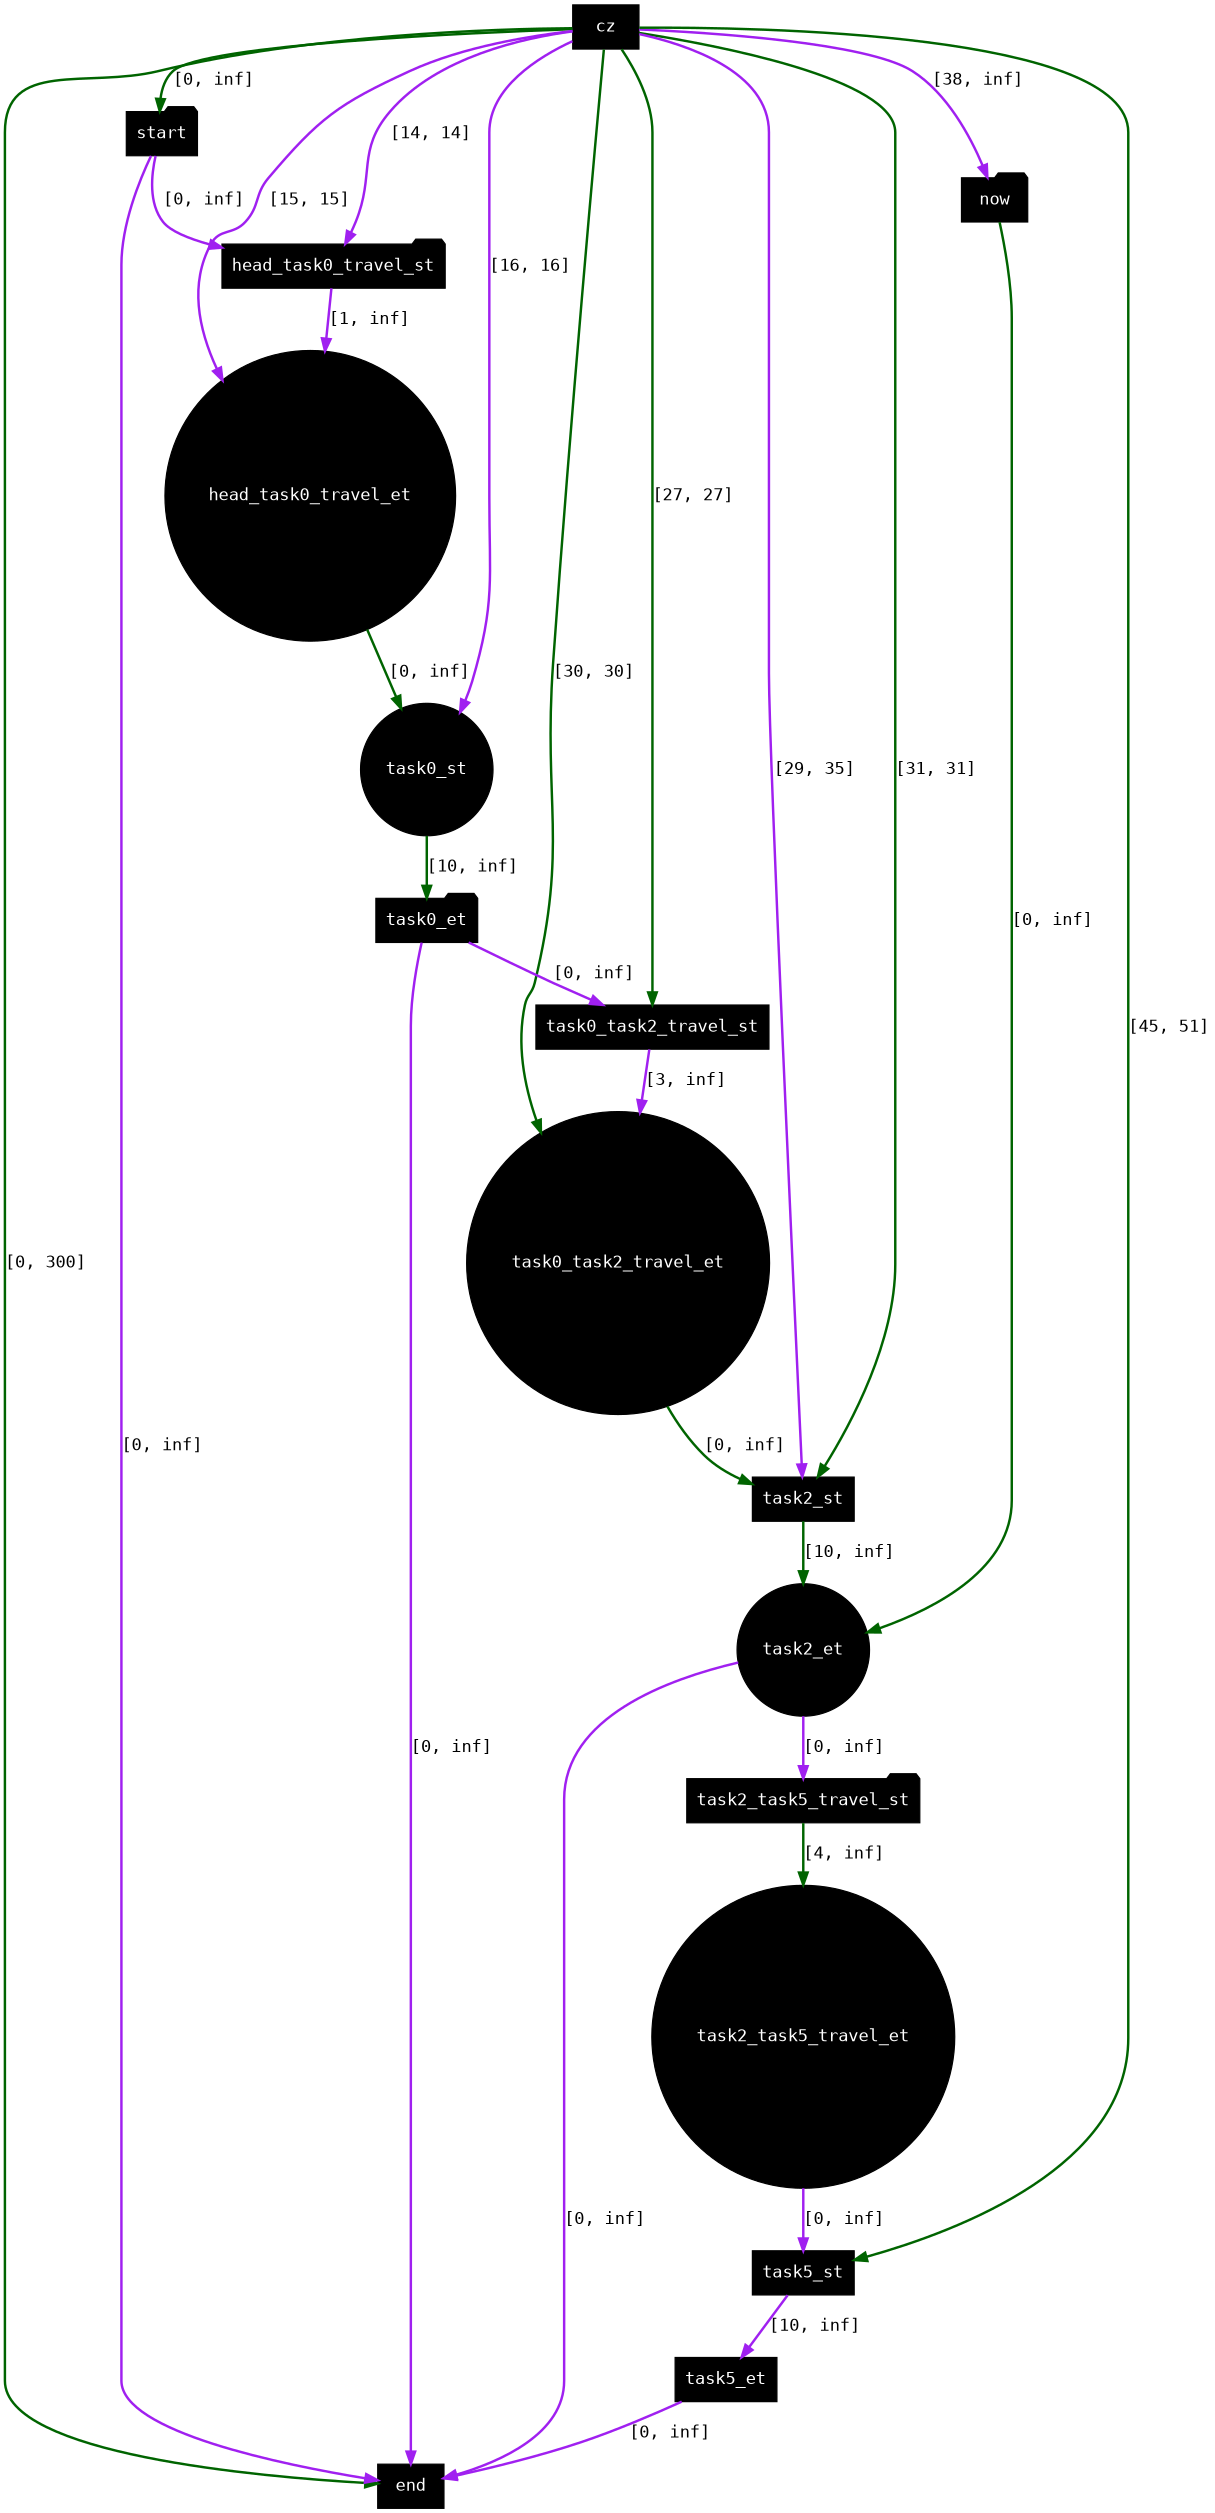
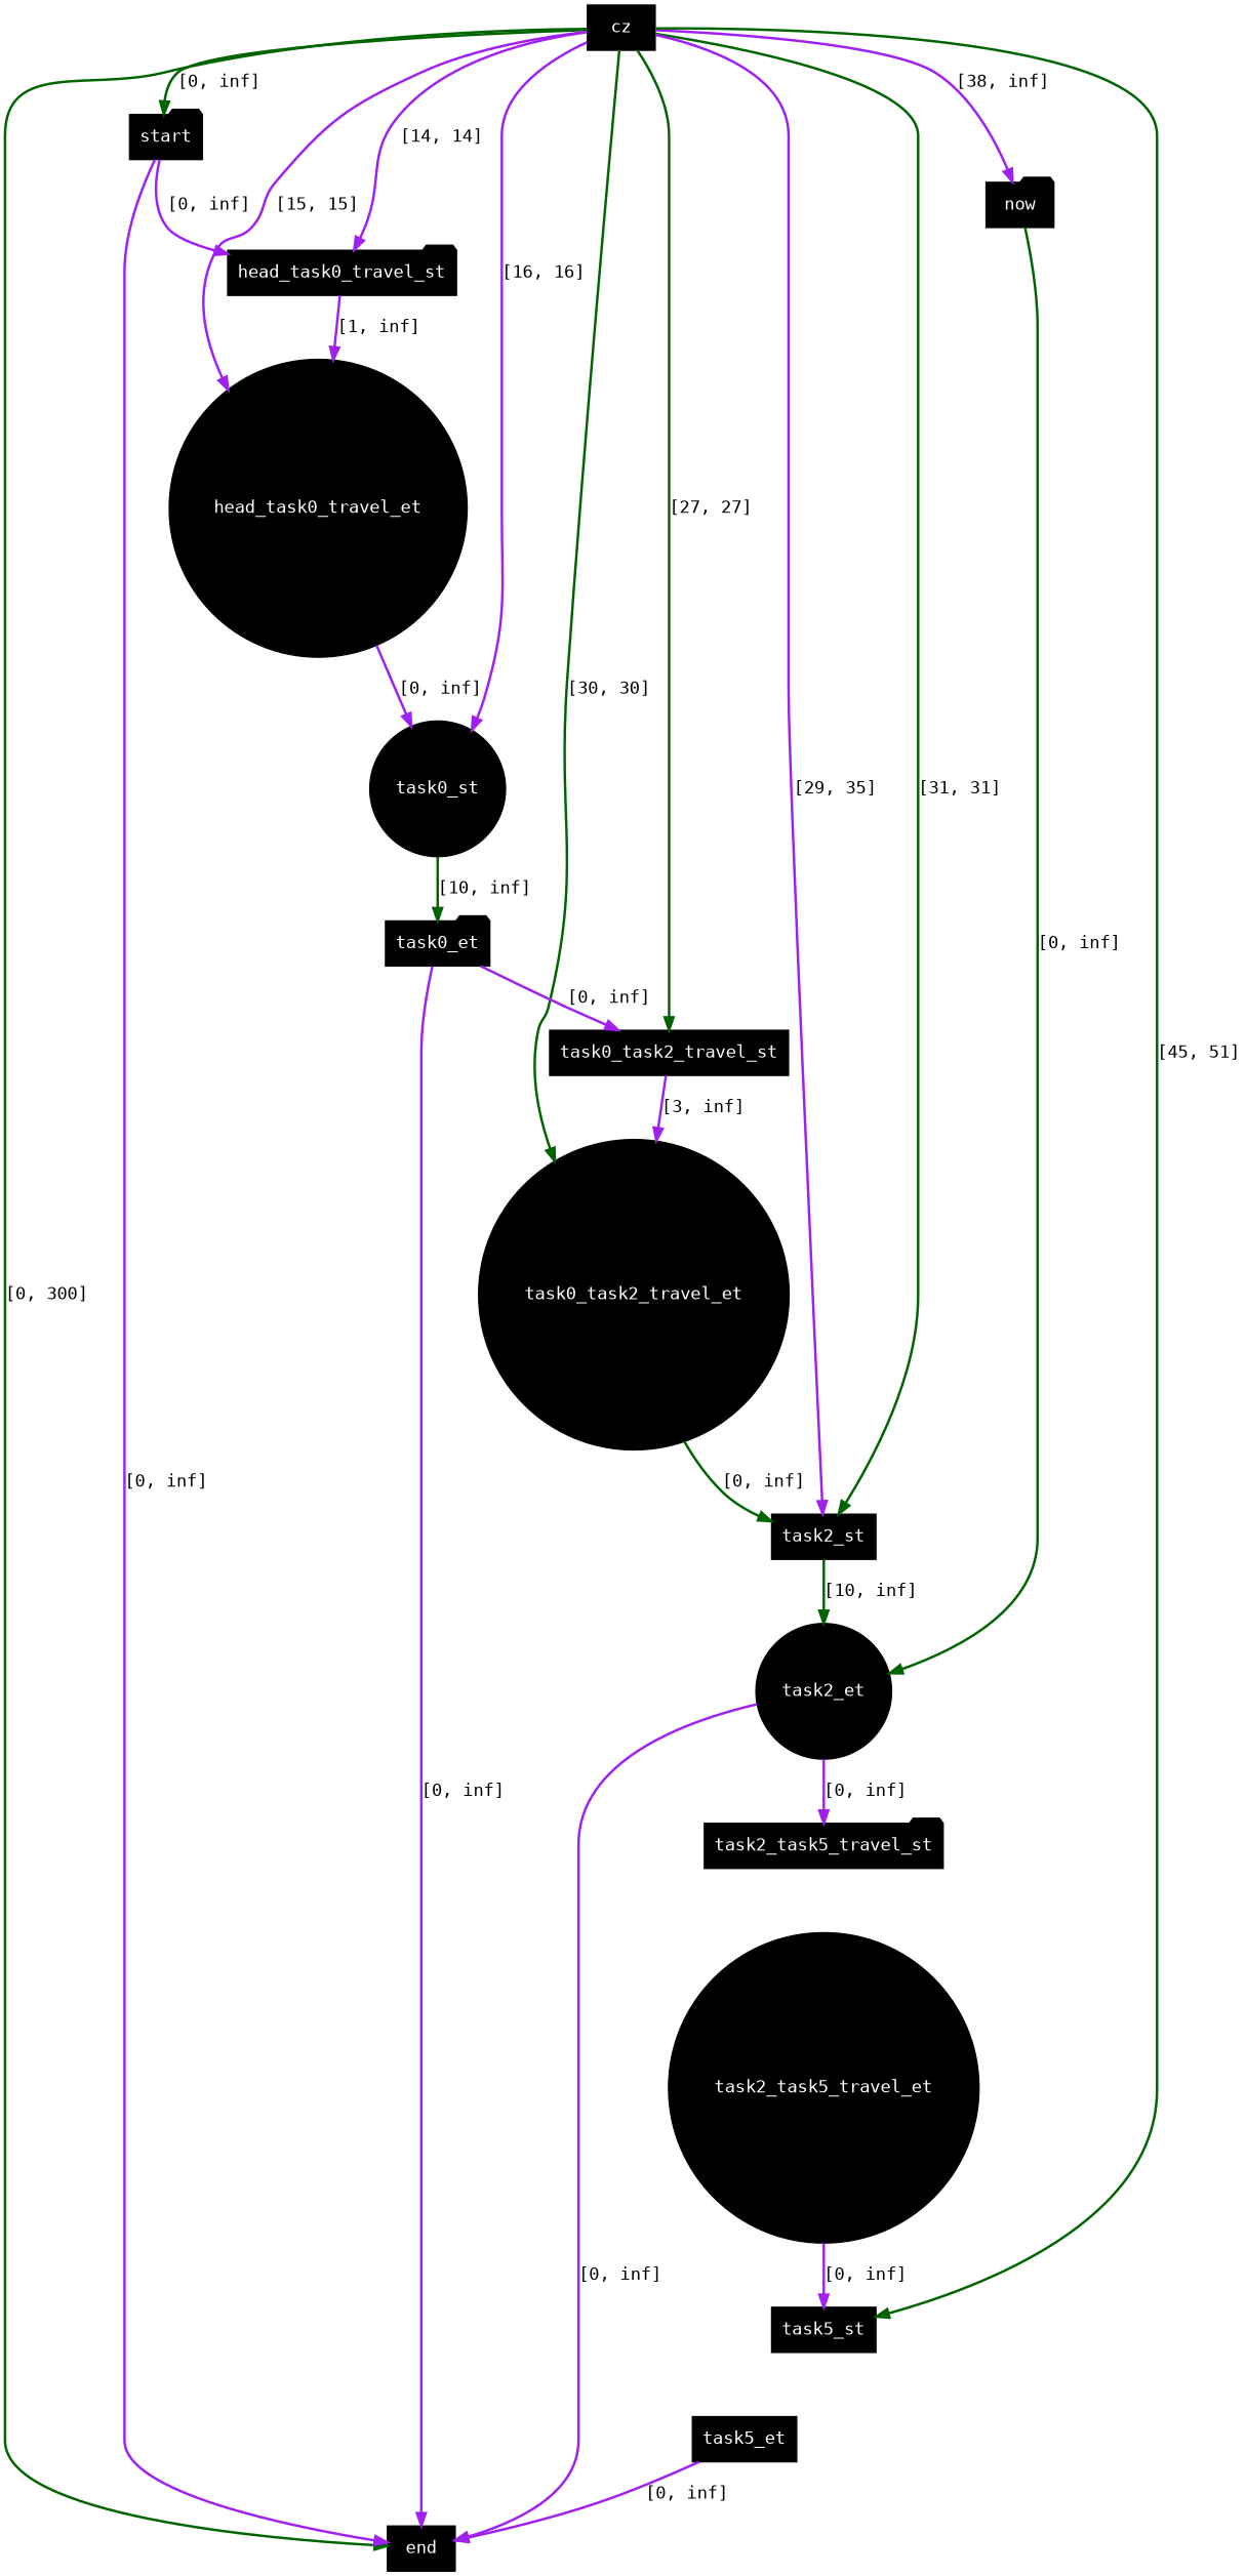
  digraph {
    fontname="DejaVu Sans Mono"
    node [fillcolor=black fontcolor=white fontname="DejaVu Sans Mono" shape=box style=filled]
    edge [color=purple fontname="DejaVu Sans Mono" penwidth=2]
    n1 [label=cz]
    n2 [label=start shape=folder]
    n3 [label=now shape=folder]
    n4 [label=end]
    n5 [label=head_task0_travel_st shape=folder]
    n6 [label=head_task0_travel_et shape=circle]
    n7 [label=task0_st shape=circle]
    n8 [label=task2_st]
    n9 [label=task0_task2_travel_st]
    n10 [label=task0_task2_travel_et shape=circle]
    n11 [label=task5_st]
    n12 [label=task2_et shape=circle]
    n13 [label=task0_et shape=folder]
    n14 [label=task5_et]
    n15 [label=task2_task5_travel_st shape=folder]
    n16 [label=task2_task5_travel_et shape=circle]
    n1 -> n2 [color=darkgreen label="[0, inf]"]
    n1 -> n3 [label="[38, inf]"]
    n1 -> n4 [color=darkgreen label="[0, 300]"]
    n1 -> n5 [label="[14, 14]"]
    n1 -> n6 [label="[15, 15]"]
    n1 -> n7 [label="[16, 16]"]
    n1 -> n8 [color=darkgreen label="[31, 31]"]
    n1 -> n8 [label="[29, 35]"]
    n1 -> n9 [color=darkgreen label="[27, 27]"]
    n1 -> n10 [color=darkgreen label="[30, 30]"]
    n1 -> n11 [color=darkgreen label="[45, 51]"]
    n2 -> n4 [label="[0, inf]"]
    n2 -> n5 [label="[0, inf]"]
    n3 -> n12 [color=darkgreen label="[0, inf]"]
    n5 -> n6 [label="[1, inf]"]
-   n6 -> n7 [color=darkgreen label="[0, inf]"]
+   n6 -> n7 [label="[0, inf]"]
    n7 -> n13 [color=darkgreen label="[10, inf]"]
    n8 -> n12 [color=darkgreen label="[10, inf]"]
    n9 -> n10 [label="[3, inf]"]
    n10 -> n8 [color=darkgreen label="[0, inf]"]
-   n11 -> n14 [label="[10, inf]"]
    n12 -> n4 [label="[0, inf]"]
    n12 -> n15 [label="[0, inf]"]
    n13 -> n4 [label="[0, inf]"]
    n13 -> n9 [label="[0, inf]"]
    n14 -> n4 [label="[0, inf]"]
-   n15 -> n16 [color=darkgreen label="[4, inf]"]
    n16 -> n11 [label="[0, inf]"]
  }
